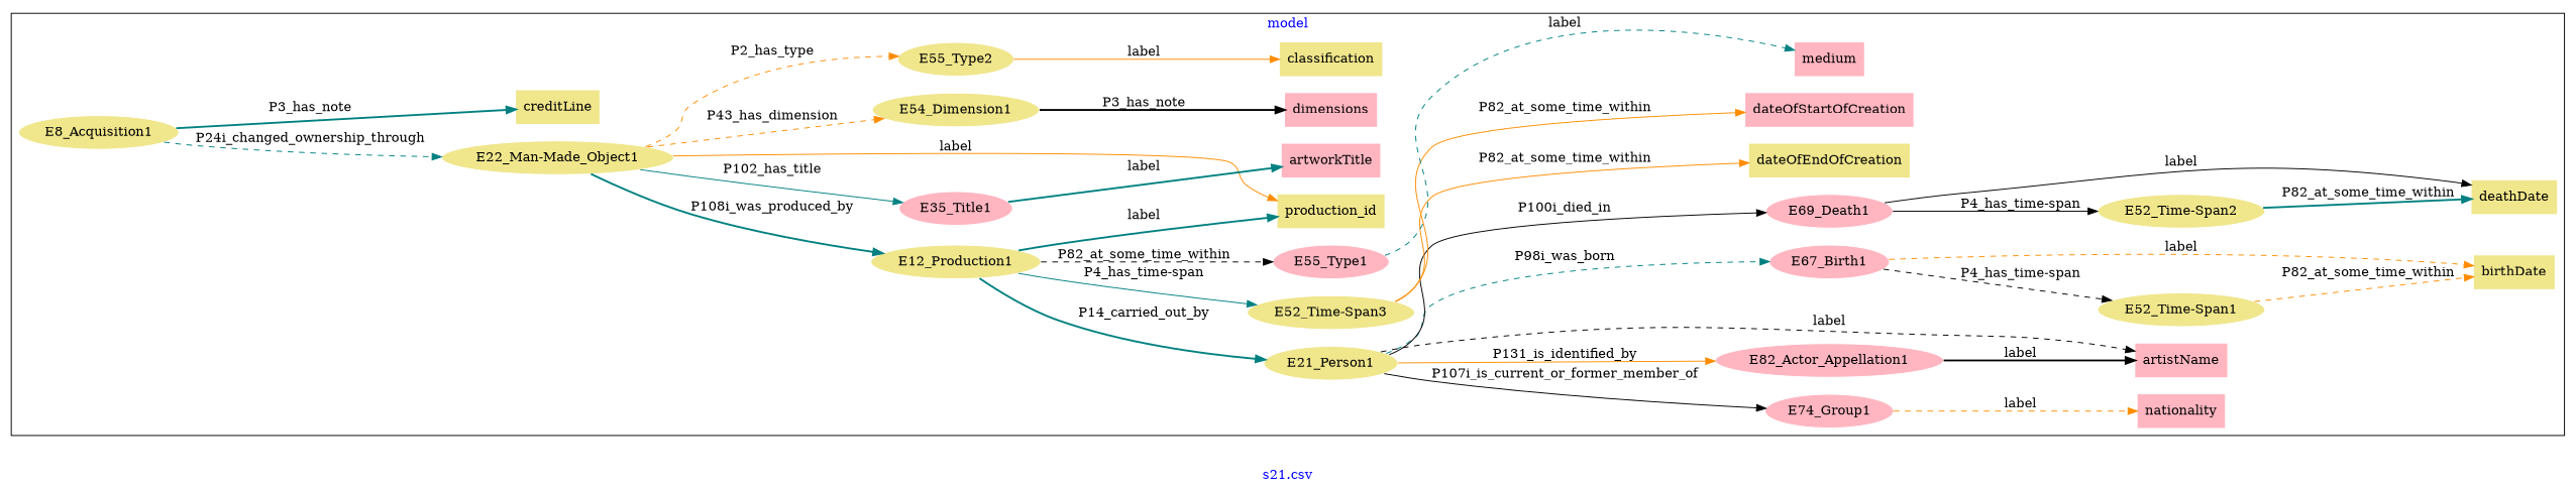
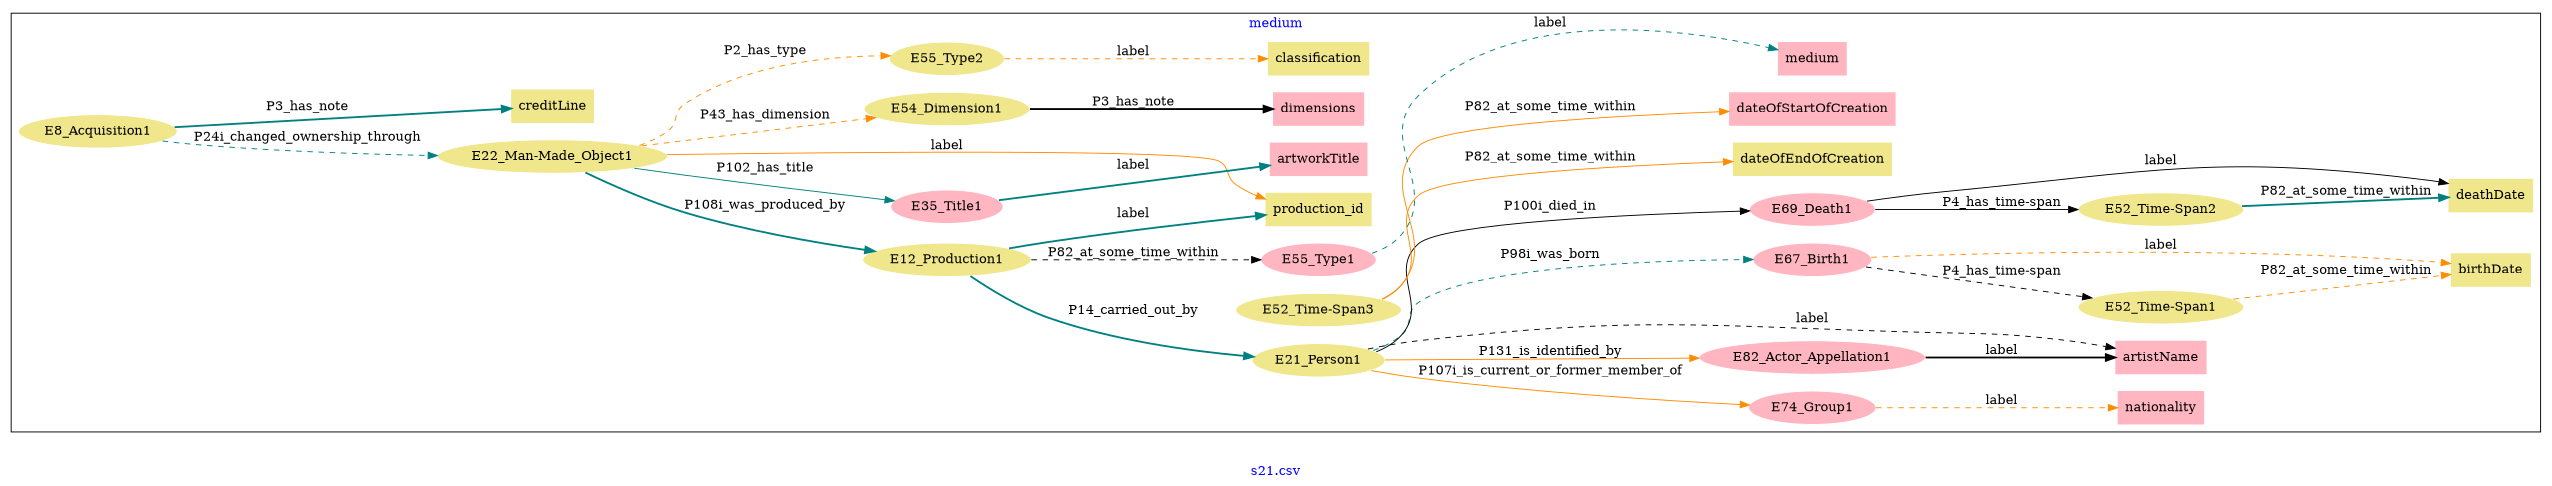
  digraph {
    fontcolor=blue
    label="s21.csv"
    rankdir=LR
    remincross=true
    node [color=white fillcolor=khaki style=filled]
    edge [color=teal fontcolor=black style=solid]
    n1 [label=E12_Production1]
    n2 [label=E21_Person1]
    n3 [label="E52_Time-Span3"]
    n4 [fillcolor=lightpink label=E55_Type1]
    n5 [fillcolor=lightpink label=E67_Birth1]
    n6 [fillcolor=lightpink label=E69_Death1]
    n7 [fillcolor=lightpink label=E74_Group1]
    n8 [fillcolor=lightpink label=E82_Actor_Appellation1]
    n9 [label="E22_Man-Made_Object1"]
    n10 [fillcolor=lightpink label=E35_Title1]
    n11 [label=E54_Dimension1]
    n12 [label=E55_Type2]
    n13 [label=E8_Acquisition1]
    n14 [label="E52_Time-Span1"]
    n15 [label="E52_Time-Span2"]
    n16 [label=deathDate shape=plaintext color=""]
    n17 [label=birthDate shape=plaintext color=""]
    n18 [fillcolor=lightpink label=nationality shape=plaintext color=""]
    n19 [fillcolor=lightpink label=artistName shape=plaintext color=""]
    n20 [fillcolor=lightpink label=artworkTitle shape=plaintext color=""]
    n21 [label=production_id shape=plaintext color=""]
    n22 [label=creditLine shape=plaintext color=""]
    n23 [label=classification shape=plaintext color=""]
    n24 [fillcolor=lightpink label=dimensions shape=plaintext color=""]
    n25 [fillcolor=lightpink label=medium shape=plaintext color=""]
    n26 [label=dateOfEndOfCreation shape=plaintext color=""]
    n27 [fillcolor=lightpink label=dateOfStartOfCreation shape=plaintext color=""]
    subgraph cluster_1 {
-     label=model
+     label=medium
      n1
      n2
      n3
      n4
      n5
      n6
      n7
      n8
      n9
      n10
      n11
      n12
      n13
      n14
      n15
      n16
      n17
      n18
      n19
      n20
      n21
      n22
      n23
      n24
      n25
      n26
      n27
    }
    n1 -> n2 [label=P14_carried_out_by style=bold]
-   n1 -> n3 [label="P4_has_time-span"]
    n1 -> n4 [color=black label=P82_at_some_time_within style=dashed]
    n1 -> n21 [label=label style=bold]
    n2 -> n5 [label=P98i_was_born style=dashed]
    n2 -> n6 [color=black label=P100i_died_in]
-   n2 -> n7 [color=black label=P107i_is_current_or_former_member_of]
+   n2 -> n7 [color=darkorange label=P107i_is_current_or_former_member_of]
    n2 -> n8 [color=darkorange label=P131_is_identified_by]
    n2 -> n19 [color=black label=label style=dashed]
    n3 -> n26 [color=darkorange label=P82_at_some_time_within]
    n3 -> n27 [color=darkorange label=P82_at_some_time_within]
    n4 -> n25 [label=label style=dashed]
    n5 -> n14 [color=black label="P4_has_time-span" style=dashed]
    n5 -> n17 [color=darkorange label=label style=dashed]
    n6 -> n15 [color=black label="P4_has_time-span"]
    n6 -> n16 [color=black label=label]
    n7 -> n18 [color=darkorange label=label style=dashed]
    n8 -> n19 [color=black label=label style=bold]
    n9 -> n1 [label=P108i_was_produced_by style=bold]
    n9 -> n10 [label=P102_has_title]
    n9 -> n11 [color=darkorange label=P43_has_dimension style=dashed]
    n9 -> n12 [color=darkorange label=P2_has_type style=dashed]
    n9 -> n21 [color=darkorange label=label]
    n10 -> n20 [label=label style=bold]
    n11 -> n24 [color=black label=P3_has_note style=bold]
-   n12 -> n23 [color=darkorange label=label]
+   n12 -> n23 [color=darkorange label=label style=dashed]
    n13 -> n9 [label=P24i_changed_ownership_through style=dashed]
    n13 -> n22 [label=P3_has_note style=bold]
    n14 -> n17 [color=darkorange label=P82_at_some_time_within style=dashed]
    n15 -> n16 [label=P82_at_some_time_within style=bold]
  }
